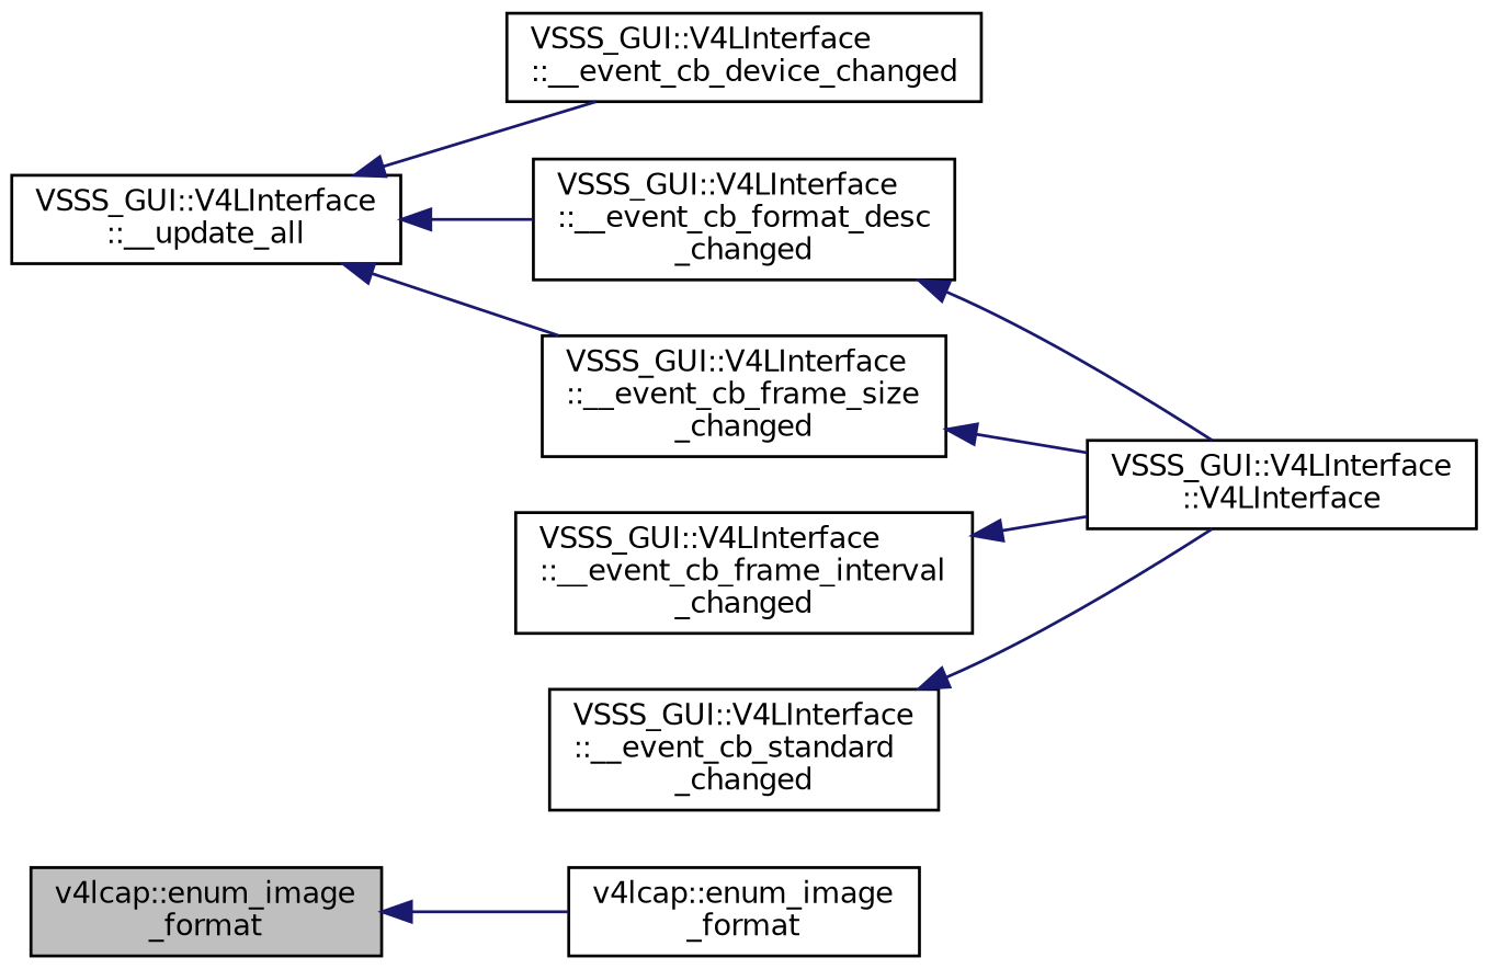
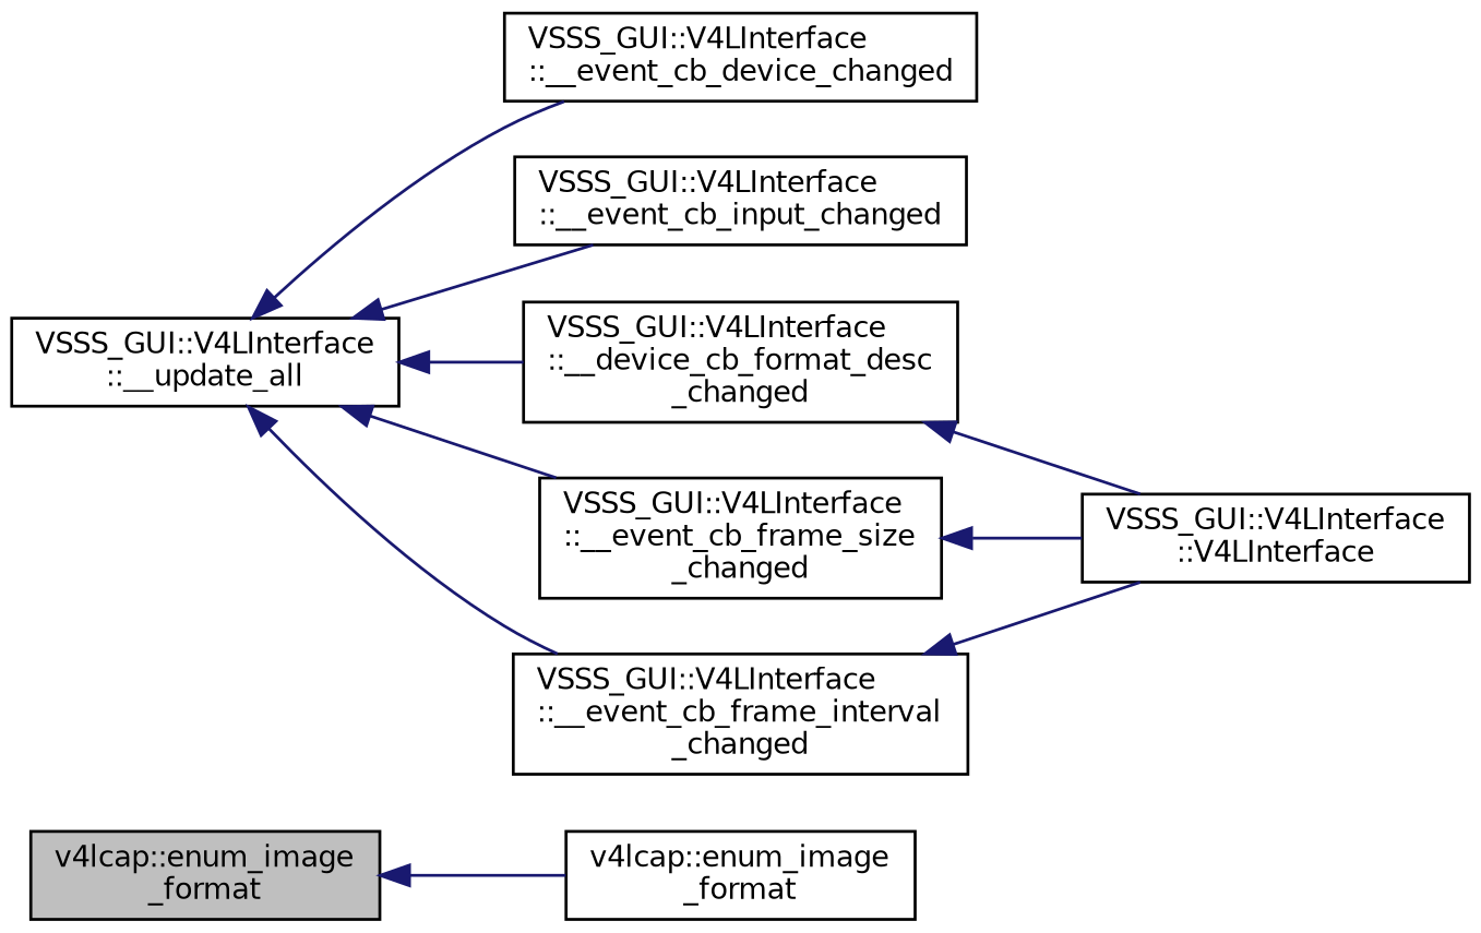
  digraph {
    rankdir=LR
    node [color=black fillcolor=white fontname=Helvetica fontsize=10 shape=record style=filled]
    edge [color=midnightblue dir=back fontname=Helvetica fontsize=10 labelfontname=Helvetica labelfontsize=10 style=solid]
    n1 [fillcolor=grey75 fontcolor=black height=0.2 label="v4lcap::enum_image\l_format" width=0.4]
    n2 [height=0.2 label="v4lcap::enum_image\l_format" width=0.4]
    n3 [height=0.2 label="VSSS_GUI::V4LInterface\l::__update_all" width=0.4]
    n4 [height=0.2 label="VSSS_GUI::V4LInterface\l::__event_cb_device_changed" width=0.4]
-   n6 [height=0.2 label="VSSS_GUI::V4LInterface\l::__event_cb_format_desc\l_changed" width=0.4]
+   n5 [height=0.2 label="VSSS_GUI::V4LInterface\l::__event_cb_input_changed" width=0.4]
+   n6 [height=0.2 label="VSSS_GUI::V4LInterface\l::__device_cb_format_desc\l_changed" width=0.4]
    n7 [height=0.2 label="VSSS_GUI::V4LInterface\l::__event_cb_frame_size\l_changed" width=0.4]
    n8 [height=0.2 label="VSSS_GUI::V4LInterface\l::__event_cb_frame_interval\l_changed" width=0.4]
-   n9 [height=0.2 label="VSSS_GUI::V4LInterface\l::__event_cb_standard\l_changed" width=0.4]
    n10 [height=0.2 label="VSSS_GUI::V4LInterface\l::V4LInterface" width=0.4]
    n1 -> n2
    n3 -> n4
+   n3 -> n5
    n3 -> n6
    n3 -> n7
+   n3 -> n8
    n6 -> n10
    n7 -> n10
    n8 -> n10
-   n9 -> n10
  }
